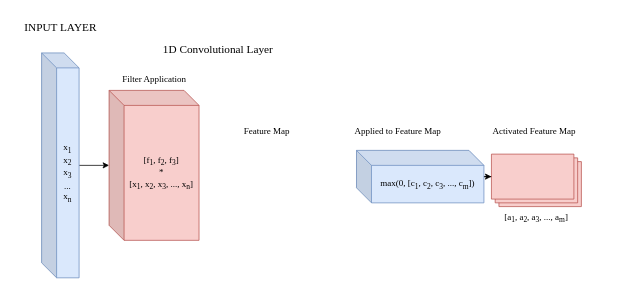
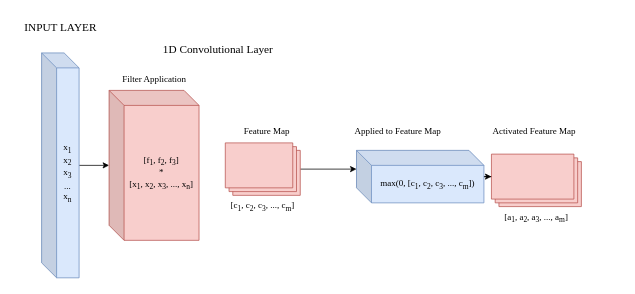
  <mxCell id="0" />
  <mxCell id="1" parent="0" />
  <mxCell id="2" value="" style="edgeStyle=orthogonalEdgeStyle;rounded=0;orthogonalLoop=1;jettySize=auto;html=1;fontFamily=Times New Roman;" edge="1" parent="1" source="3" target="6"><mxGeometry relative="1" as="geometry" /></mxCell>
  <mxCell id="3" value="x&lt;sub&gt;1&lt;/sub&gt;&lt;br&gt;x&lt;sub&gt;2&lt;/sub&gt;&lt;br&gt;x&lt;sub&gt;3&lt;/sub&gt;&lt;br&gt;...&lt;br&gt;x&lt;sub&gt;n&lt;/sub&gt;" style="shape=cube;whiteSpace=wrap;html=1;boundedLbl=1;backgroundOutline=1;darkOpacity=0.05;darkOpacity2=0.1;fillColor=#dae8fc;strokeColor=#6c8ebf;fontFamily=Times New Roman;" vertex="1" parent="1"><mxGeometry x="55" y="70" width="50" height="300" as="geometry" /></mxCell>
  <mxCell id="4" value="INPUT LAYER" style="text;html=1;align=center;verticalAlign=middle;resizable=0;points=[];autosize=1;strokeColor=none;fillColor=none;fontFamily=Times New Roman;fontSize=15;" vertex="1" parent="1"><mxGeometry x="20" y="20" width="120" height="30" as="geometry" /></mxCell>
  <mxCell id="5" value="1D Convolutional Layer" style="text;html=1;align=center;verticalAlign=middle;resizable=0;points=[];autosize=1;strokeColor=none;fillColor=none;fontFamily=Times New Roman;fontSize=15;" vertex="1" parent="1"><mxGeometry x="205" y="50" width="170" height="30" as="geometry" /></mxCell>
  <mxCell id="6" value="[f&lt;sub&gt;1&lt;/sub&gt;, f&lt;sub&gt;2&lt;/sub&gt;, f&lt;sub&gt;3&lt;/sub&gt;]&lt;br&gt;*&lt;br&gt;[x&lt;sub&gt;1&lt;/sub&gt;, x&lt;sub&gt;2&lt;/sub&gt;, x&lt;sub&gt;3&lt;/sub&gt;, ..., x&lt;sub&gt;n&lt;/sub&gt;]" style="shape=cube;whiteSpace=wrap;html=1;boundedLbl=1;backgroundOutline=1;darkOpacity=0.05;darkOpacity2=0.1;align=center;fillColor=#f8cecc;strokeColor=#b85450;fontFamily=Times New Roman;" vertex="1" parent="1"><mxGeometry x="145" y="120" width="120" height="200" as="geometry" /></mxCell>
  <mxCell id="7" value="Filter Application" style="text;html=1;align=center;verticalAlign=middle;resizable=0;points=[];autosize=1;strokeColor=none;fillColor=none;fontFamily=Times New Roman;" vertex="1" parent="1"><mxGeometry x="150" y="90" width="110" height="30" as="geometry" /></mxCell>
  <mxCell id="8" value="Feature Map" style="text;html=1;align=center;verticalAlign=middle;resizable=0;points=[];autosize=1;strokeColor=none;fillColor=none;fontFamily=Times New Roman;" vertex="1" parent="1"><mxGeometry x="315" y="160" width="80" height="30" as="geometry" /></mxCell>
+ <mxCell id="9" value="" style="edgeStyle=orthogonalEdgeStyle;rounded=0;orthogonalLoop=1;jettySize=auto;html=1;entryX=0;entryY=0;entryDx=0;entryDy=25;entryPerimeter=0;fontFamily=Times New Roman;" edge="1" parent="1" source="10" target="12"><mxGeometry relative="1" as="geometry" /></mxCell>
+ <mxCell id="10" value="[c&lt;sub&gt;1&lt;/sub&gt;, c&lt;sub&gt;2&lt;/sub&gt;, c&lt;sub&gt;3&lt;/sub&gt;, ..., c&lt;sub&gt;m&lt;/sub&gt;]" style="verticalLabelPosition=bottom;verticalAlign=top;html=1;shape=mxgraph.basic.layered_rect;dx=10;outlineConnect=0;whiteSpace=wrap;fillColor=#f8cecc;strokeColor=#b85450;fontFamily=Times New Roman;" vertex="1" parent="1"><mxGeometry x="300" y="190" width="100" height="70" as="geometry" /></mxCell>
  <mxCell id="11" value="" style="edgeStyle=orthogonalEdgeStyle;rounded=0;orthogonalLoop=1;jettySize=auto;html=1;entryX=0;entryY=0;entryDx=0;entryDy=30;entryPerimeter=0;fontFamily=Times New Roman;" edge="1" parent="1" source="12" target="13"><mxGeometry relative="1" as="geometry" /></mxCell>
  <mxCell id="12" value="max(0, [c&lt;sub&gt;1&lt;/sub&gt;, c&lt;sub&gt;2&lt;/sub&gt;, c&lt;sub&gt;3&lt;/sub&gt;, ..., c&lt;sub&gt;m&lt;/sub&gt;])" style="shape=cube;whiteSpace=wrap;html=1;boundedLbl=1;backgroundOutline=1;darkOpacity=0.05;darkOpacity2=0.1;fillColor=#dae8fc;strokeColor=#6c8ebf;fontFamily=Times New Roman;" vertex="1" parent="1"><mxGeometry x="475" y="200" width="170" height="70" as="geometry" /></mxCell>
  <mxCell id="13" value="[a&lt;sub&gt;1&lt;/sub&gt;, a&lt;sub&gt;2&lt;/sub&gt;, a&lt;sub&gt;3&lt;/sub&gt;, ..., a&lt;sub&gt;m&lt;/sub&gt;]" style="verticalLabelPosition=bottom;verticalAlign=top;html=1;shape=mxgraph.basic.layered_rect;dx=10;outlineConnect=0;whiteSpace=wrap;fillColor=#f8cecc;strokeColor=#b85450;fontFamily=Times New Roman;" vertex="1" parent="1"><mxGeometry x="655" y="205" width="120" height="70" as="geometry" /></mxCell>
  <mxCell id="14" value="&lt;div style=&quot;text-align: center;&quot;&gt;Activated Feature Map&lt;/div&gt;" style="text;whiteSpace=wrap;html=1;fontFamily=Times New Roman;" vertex="1" parent="1"><mxGeometry x="655" y="160" width="170" height="40" as="geometry" /></mxCell>
  <mxCell id="15" value="Applied to Feature Map" style="text;html=1;align=center;verticalAlign=middle;resizable=0;points=[];autosize=1;strokeColor=none;fillColor=none;fontFamily=Times New Roman;" vertex="1" parent="1"><mxGeometry x="460" y="160" width="140" height="30" as="geometry" /></mxCell>
